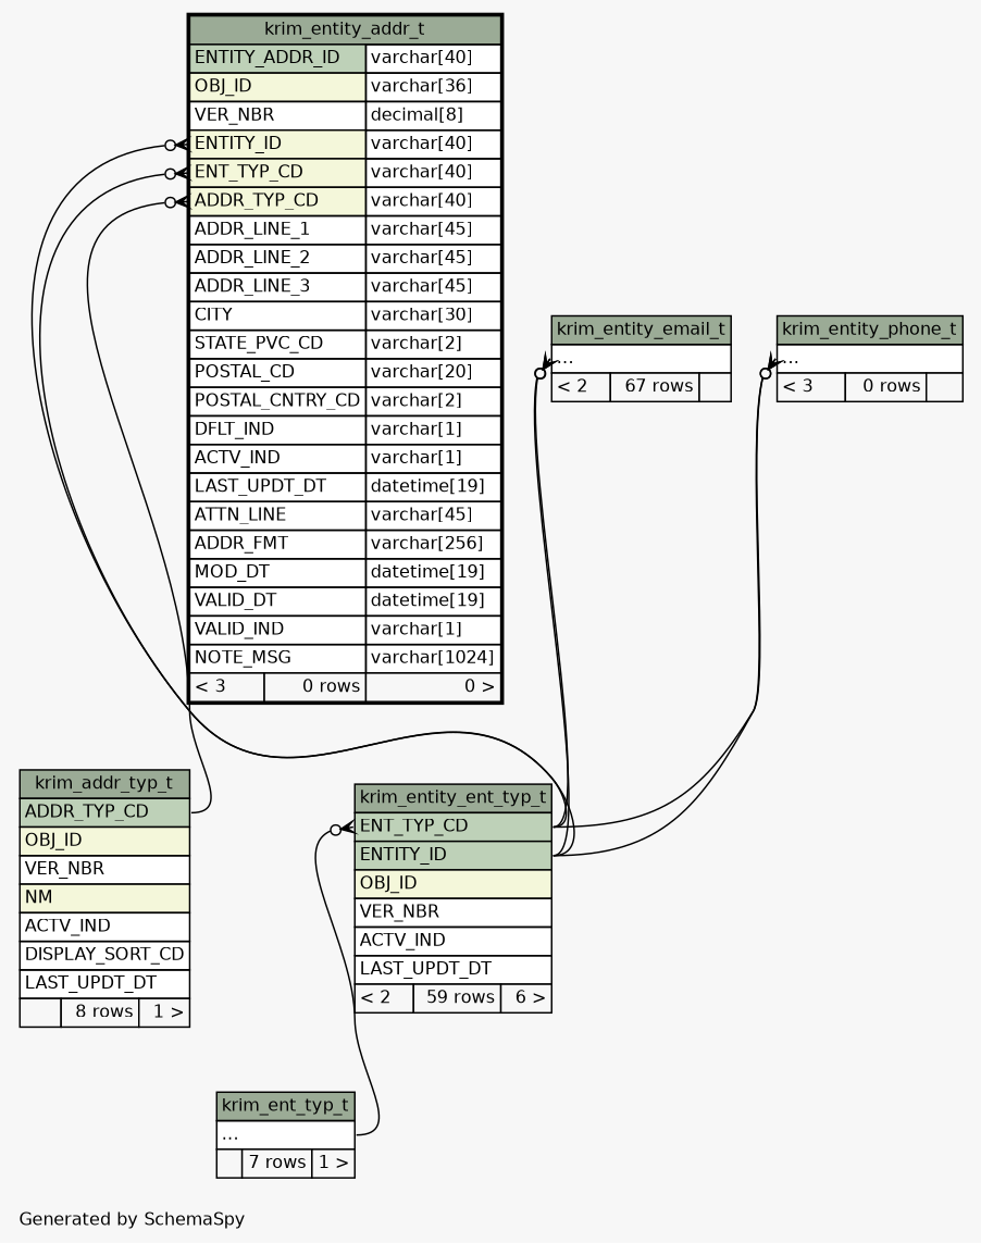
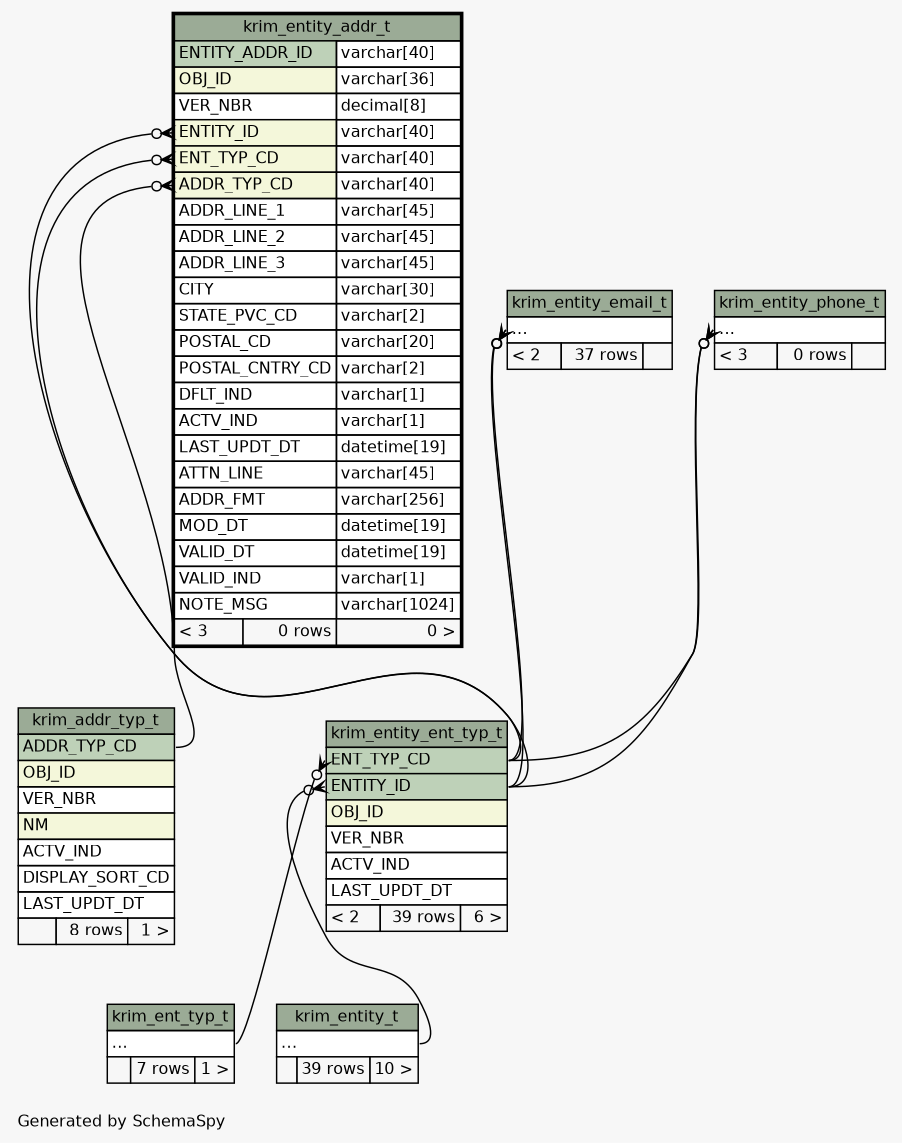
  digraph {
    bgcolor="#f7f7f7"
    fontname=Helvetica
    fontsize=11
    label="\nGenerated by SchemaSpy"
    labeljust=l
    nodesep=0.18
    rankdir=TB
    ranksep=0.46
    node [fontname=Helvetica fontsize=11 shape=plaintext]
    edge [arrowhead=none arrowsize=0.8 arrowtail=crowodot dir=back headport="ENT_TYP_CD:e" tailport="elipses:w"]
    n1 [label=<     <TABLE BORDER="2" CELLBORDER="1" CELLSPACING="0" BGCOLOR="#ffffff">       <TR><TD COLSPAN="3" BGCOLOR="#9bab96" ALIGN="CENTER">krim_entity_addr_t</TD></TR>       <TR><TD PORT="ENTITY_ADDR_ID" COLSPAN="2" BGCOLOR="#bed1b8" ALIGN="LEFT">ENTITY_ADDR_ID</TD><TD PORT="ENTITY_ADDR_ID.type" ALIGN="LEFT">varchar[40]</TD></TR>       <TR><TD PORT="OBJ_ID" COLSPAN="2" BGCOLOR="#f4f7da" ALIGN="LEFT">OBJ_ID</TD><TD PORT="OBJ_ID.type" ALIGN="LEFT">varchar[36]</TD></TR>       <TR><TD PORT="VER_NBR" COLSPAN="2" ALIGN="LEFT">VER_NBR</TD><TD PORT="VER_NBR.type" ALIGN="LEFT">decimal[8]</TD></TR>       <TR><TD PORT="ENTITY_ID" COLSPAN="2" BGCOLOR="#f4f7da" ALIGN="LEFT">ENTITY_ID</TD><TD PORT="ENTITY_ID.type" ALIGN="LEFT">varchar[40]</TD></TR>       <TR><TD PORT="ENT_TYP_CD" COLSPAN="2" BGCOLOR="#f4f7da" ALIGN="LEFT">ENT_TYP_CD</TD><TD PORT="ENT_TYP_CD.type" ALIGN="LEFT">varchar[40]</TD></TR>       <TR><TD PORT="ADDR_TYP_CD" COLSPAN="2" BGCOLOR="#f4f7da" ALIGN="LEFT">ADDR_TYP_CD</TD><TD PORT="ADDR_TYP_CD.type" ALIGN="LEFT">varchar[40]</TD></TR>       <TR><TD PORT="ADDR_LINE_1" COLSPAN="2" ALIGN="LEFT">ADDR_LINE_1</TD><TD PORT="ADDR_LINE_1.type" ALIGN="LEFT">varchar[45]</TD></TR>       <TR><TD PORT="ADDR_LINE_2" COLSPAN="2" ALIGN="LEFT">ADDR_LINE_2</TD><TD PORT="ADDR_LINE_2.type" ALIGN="LEFT">varchar[45]</TD></TR>       <TR><TD PORT="ADDR_LINE_3" COLSPAN="2" ALIGN="LEFT">ADDR_LINE_3</TD><TD PORT="ADDR_LINE_3.type" ALIGN="LEFT">varchar[45]</TD></TR>       <TR><TD PORT="CITY" COLSPAN="2" ALIGN="LEFT">CITY</TD><TD PORT="CITY.type" ALIGN="LEFT">varchar[30]</TD></TR>       <TR><TD PORT="STATE_PVC_CD" COLSPAN="2" ALIGN="LEFT">STATE_PVC_CD</TD><TD PORT="STATE_PVC_CD.type" ALIGN="LEFT">varchar[2]</TD></TR>       <TR><TD PORT="POSTAL_CD" COLSPAN="2" ALIGN="LEFT">POSTAL_CD</TD><TD PORT="POSTAL_CD.type" ALIGN="LEFT">varchar[20]</TD></TR>       <TR><TD PORT="POSTAL_CNTRY_CD" COLSPAN="2" ALIGN="LEFT">POSTAL_CNTRY_CD</TD><TD PORT="POSTAL_CNTRY_CD.type" ALIGN="LEFT">varchar[2]</TD></TR>       <TR><TD PORT="DFLT_IND" COLSPAN="2" ALIGN="LEFT">DFLT_IND</TD><TD PORT="DFLT_IND.type" ALIGN="LEFT">varchar[1]</TD></TR>       <TR><TD PORT="ACTV_IND" COLSPAN="2" ALIGN="LEFT">ACTV_IND</TD><TD PORT="ACTV_IND.type" ALIGN="LEFT">varchar[1]</TD></TR>       <TR><TD PORT="LAST_UPDT_DT" COLSPAN="2" ALIGN="LEFT">LAST_UPDT_DT</TD><TD PORT="LAST_UPDT_DT.type" ALIGN="LEFT">datetime[19]</TD></TR>       <TR><TD PORT="ATTN_LINE" COLSPAN="2" ALIGN="LEFT">ATTN_LINE</TD><TD PORT="ATTN_LINE.type" ALIGN="LEFT">varchar[45]</TD></TR>       <TR><TD PORT="ADDR_FMT" COLSPAN="2" ALIGN="LEFT">ADDR_FMT</TD><TD PORT="ADDR_FMT.type" ALIGN="LEFT">varchar[256]</TD></TR>       <TR><TD PORT="MOD_DT" COLSPAN="2" ALIGN="LEFT">MOD_DT</TD><TD PORT="MOD_DT.type" ALIGN="LEFT">datetime[19]</TD></TR>       <TR><TD PORT="VALID_DT" COLSPAN="2" ALIGN="LEFT">VALID_DT</TD><TD PORT="VALID_DT.type" ALIGN="LEFT">datetime[19]</TD></TR>       <TR><TD PORT="VALID_IND" COLSPAN="2" ALIGN="LEFT">VALID_IND</TD><TD PORT="VALID_IND.type" ALIGN="LEFT">varchar[1]</TD></TR>       <TR><TD PORT="NOTE_MSG" COLSPAN="2" ALIGN="LEFT">NOTE_MSG</TD><TD PORT="NOTE_MSG.type" ALIGN="LEFT">varchar[1024]</TD></TR>       <TR><TD ALIGN="LEFT" BGCOLOR="#f7f7f7">&lt; 3</TD><TD ALIGN="RIGHT" BGCOLOR="#f7f7f7">0 rows</TD><TD ALIGN="RIGHT" BGCOLOR="#f7f7f7">0 &gt;</TD></TR>     </TABLE>>]
    n2 [label=<     <TABLE BORDER="0" CELLBORDER="1" CELLSPACING="0" BGCOLOR="#ffffff">       <TR><TD COLSPAN="3" BGCOLOR="#9bab96" ALIGN="CENTER">krim_addr_typ_t</TD></TR>       <TR><TD PORT="ADDR_TYP_CD" COLSPAN="3" BGCOLOR="#bed1b8" ALIGN="LEFT">ADDR_TYP_CD</TD></TR>       <TR><TD PORT="OBJ_ID" COLSPAN="3" BGCOLOR="#f4f7da" ALIGN="LEFT">OBJ_ID</TD></TR>       <TR><TD PORT="VER_NBR" COLSPAN="3" ALIGN="LEFT">VER_NBR</TD></TR>       <TR><TD PORT="NM" COLSPAN="3" BGCOLOR="#f4f7da" ALIGN="LEFT">NM</TD></TR>       <TR><TD PORT="ACTV_IND" COLSPAN="3" ALIGN="LEFT">ACTV_IND</TD></TR>       <TR><TD PORT="DISPLAY_SORT_CD" COLSPAN="3" ALIGN="LEFT">DISPLAY_SORT_CD</TD></TR>       <TR><TD PORT="LAST_UPDT_DT" COLSPAN="3" ALIGN="LEFT">LAST_UPDT_DT</TD></TR>       <TR><TD ALIGN="LEFT" BGCOLOR="#f7f7f7">  </TD><TD ALIGN="RIGHT" BGCOLOR="#f7f7f7">8 rows</TD><TD ALIGN="RIGHT" BGCOLOR="#f7f7f7">1 &gt;</TD></TR>     </TABLE>>]
-   n3 [label=<     <TABLE BORDER="0" CELLBORDER="1" CELLSPACING="0" BGCOLOR="#ffffff">       <TR><TD COLSPAN="3" BGCOLOR="#9bab96" ALIGN="CENTER">krim_entity_ent_typ_t</TD></TR>       <TR><TD PORT="ENT_TYP_CD" COLSPAN="3" BGCOLOR="#bed1b8" ALIGN="LEFT">ENT_TYP_CD</TD></TR>       <TR><TD PORT="ENTITY_ID" COLSPAN="3" BGCOLOR="#bed1b8" ALIGN="LEFT">ENTITY_ID</TD></TR>       <TR><TD PORT="OBJ_ID" COLSPAN="3" BGCOLOR="#f4f7da" ALIGN="LEFT">OBJ_ID</TD></TR>       <TR><TD PORT="VER_NBR" COLSPAN="3" ALIGN="LEFT">VER_NBR</TD></TR>       <TR><TD PORT="ACTV_IND" COLSPAN="3" ALIGN="LEFT">ACTV_IND</TD></TR>       <TR><TD PORT="LAST_UPDT_DT" COLSPAN="3" ALIGN="LEFT">LAST_UPDT_DT</TD></TR>       <TR><TD ALIGN="LEFT" BGCOLOR="#f7f7f7">&lt; 2</TD><TD ALIGN="RIGHT" BGCOLOR="#f7f7f7">59 rows</TD><TD ALIGN="RIGHT" BGCOLOR="#f7f7f7">6 &gt;</TD></TR>     </TABLE>>]
+   n3 [label=<     <TABLE BORDER="0" CELLBORDER="1" CELLSPACING="0" BGCOLOR="#ffffff">       <TR><TD COLSPAN="3" BGCOLOR="#9bab96" ALIGN="CENTER">krim_entity_ent_typ_t</TD></TR>       <TR><TD PORT="ENT_TYP_CD" COLSPAN="3" BGCOLOR="#bed1b8" ALIGN="LEFT">ENT_TYP_CD</TD></TR>       <TR><TD PORT="ENTITY_ID" COLSPAN="3" BGCOLOR="#bed1b8" ALIGN="LEFT">ENTITY_ID</TD></TR>       <TR><TD PORT="OBJ_ID" COLSPAN="3" BGCOLOR="#f4f7da" ALIGN="LEFT">OBJ_ID</TD></TR>       <TR><TD PORT="VER_NBR" COLSPAN="3" ALIGN="LEFT">VER_NBR</TD></TR>       <TR><TD PORT="ACTV_IND" COLSPAN="3" ALIGN="LEFT">ACTV_IND</TD></TR>       <TR><TD PORT="LAST_UPDT_DT" COLSPAN="3" ALIGN="LEFT">LAST_UPDT_DT</TD></TR>       <TR><TD ALIGN="LEFT" BGCOLOR="#f7f7f7">&lt; 2</TD><TD ALIGN="RIGHT" BGCOLOR="#f7f7f7">39 rows</TD><TD ALIGN="RIGHT" BGCOLOR="#f7f7f7">6 &gt;</TD></TR>     </TABLE>>]
    n4 [label=<     <TABLE BORDER="0" CELLBORDER="1" CELLSPACING="0" BGCOLOR="#ffffff">       <TR><TD COLSPAN="3" BGCOLOR="#9bab96" ALIGN="CENTER">krim_ent_typ_t</TD></TR>       <TR><TD PORT="elipses" COLSPAN="3" ALIGN="LEFT">...</TD></TR>       <TR><TD ALIGN="LEFT" BGCOLOR="#f7f7f7">  </TD><TD ALIGN="RIGHT" BGCOLOR="#f7f7f7">7 rows</TD><TD ALIGN="RIGHT" BGCOLOR="#f7f7f7">1 &gt;</TD></TR>     </TABLE>>]
-   n6 [label=<     <TABLE BORDER="0" CELLBORDER="1" CELLSPACING="0" BGCOLOR="#ffffff">       <TR><TD COLSPAN="3" BGCOLOR="#9bab96" ALIGN="CENTER">krim_entity_email_t</TD></TR>       <TR><TD PORT="elipses" COLSPAN="3" ALIGN="LEFT">...</TD></TR>       <TR><TD ALIGN="LEFT" BGCOLOR="#f7f7f7">&lt; 2</TD><TD ALIGN="RIGHT" BGCOLOR="#f7f7f7">67 rows</TD><TD ALIGN="RIGHT" BGCOLOR="#f7f7f7">  </TD></TR>     </TABLE>>]
+   n5 [label=<     <TABLE BORDER="0" CELLBORDER="1" CELLSPACING="0" BGCOLOR="#ffffff">       <TR><TD COLSPAN="3" BGCOLOR="#9bab96" ALIGN="CENTER">krim_entity_t</TD></TR>       <TR><TD PORT="elipses" COLSPAN="3" ALIGN="LEFT">...</TD></TR>       <TR><TD ALIGN="LEFT" BGCOLOR="#f7f7f7">  </TD><TD ALIGN="RIGHT" BGCOLOR="#f7f7f7">39 rows</TD><TD ALIGN="RIGHT" BGCOLOR="#f7f7f7">10 &gt;</TD></TR>     </TABLE>>]
+   n6 [label=<     <TABLE BORDER="0" CELLBORDER="1" CELLSPACING="0" BGCOLOR="#ffffff">       <TR><TD COLSPAN="3" BGCOLOR="#9bab96" ALIGN="CENTER">krim_entity_email_t</TD></TR>       <TR><TD PORT="elipses" COLSPAN="3" ALIGN="LEFT">...</TD></TR>       <TR><TD ALIGN="LEFT" BGCOLOR="#f7f7f7">&lt; 2</TD><TD ALIGN="RIGHT" BGCOLOR="#f7f7f7">37 rows</TD><TD ALIGN="RIGHT" BGCOLOR="#f7f7f7">  </TD></TR>     </TABLE>>]
    n7 [label=<     <TABLE BORDER="0" CELLBORDER="1" CELLSPACING="0" BGCOLOR="#ffffff">       <TR><TD COLSPAN="3" BGCOLOR="#9bab96" ALIGN="CENTER">krim_entity_phone_t</TD></TR>       <TR><TD PORT="elipses" COLSPAN="3" ALIGN="LEFT">...</TD></TR>       <TR><TD ALIGN="LEFT" BGCOLOR="#f7f7f7">&lt; 3</TD><TD ALIGN="RIGHT" BGCOLOR="#f7f7f7">0 rows</TD><TD ALIGN="RIGHT" BGCOLOR="#f7f7f7">  </TD></TR>     </TABLE>>]
    n1 -> n2 [headport="ADDR_TYP_CD:e" tailport="ADDR_TYP_CD:w"]
    n1 -> n3 [tailport="ENT_TYP_CD:w"]
    n1 -> n3 [headport="ENTITY_ID:e" tailport="ENTITY_ID:w"]
    n3 -> n4 [headport="elipses:e" tailport="ENT_TYP_CD:w"]
+   n3 -> n5 [headport="elipses:e" tailport="ENTITY_ID:w"]
    n6 -> n3
    n6 -> n3 [headport="ENTITY_ID:e"]
    n7 -> n3
    n7 -> n3 [headport="ENTITY_ID:e"]
  }
